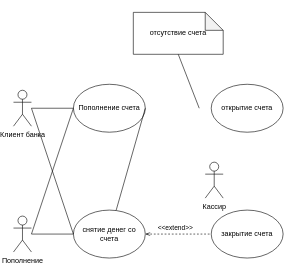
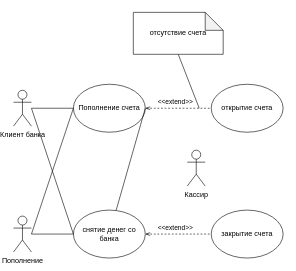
  <mxCell id="0" />
  <mxCell id="1" parent="0" />
  <mxCell id="2" value="Клиент банка" style="shape=umlActor;verticalLabelPosition=bottom;verticalAlign=top;html=1;outlineConnect=0;" vertex="1" parent="1"><mxGeometry x="20" y="150" width="30" height="60" as="geometry" /></mxCell>
  <mxCell id="3" value="Пополнение счета" style="ellipse;whiteSpace=wrap;html=1;" vertex="1" parent="1"><mxGeometry x="120" y="140" width="120" height="80" as="geometry" /></mxCell>
  <mxCell id="4" value="" style="endArrow=none;html=1;rounded=0;entryX=0;entryY=0.5;entryDx=0;entryDy=0;" edge="1" parent="1" source="2" target="3"><mxGeometry width="50" height="50" relative="1" as="geometry"><mxPoint x="170" y="300" as="sourcePoint" /><mxPoint x="220" y="250" as="targetPoint" /></mxGeometry></mxCell>
  <mxCell id="5" value="открытие счета" style="ellipse;whiteSpace=wrap;html=1;" vertex="1" parent="1"><mxGeometry x="350" y="140" width="120" height="80" as="geometry" /></mxCell>
+ <mxCell id="6" value="&amp;lt;&amp;lt;extend&amp;gt;&amp;gt;" style="endArrow=none;dashed=1;html=1;rounded=0;exitX=1;exitY=0.5;exitDx=0;exitDy=0;entryX=0;entryY=0.5;entryDx=0;entryDy=0;strokeWidth=1;targetPerimeterSpacing=0;sourcePerimeterSpacing=0;startArrow=openThin;startFill=0;" edge="1" parent="1" source="3" target="5"><mxGeometry x="-0.091" y="10" width="50" height="50" relative="1" as="geometry"><mxPoint x="240" y="310" as="sourcePoint" /><mxPoint x="290" y="260" as="targetPoint" /><mxPoint as="offset" /></mxGeometry></mxCell>
  <mxCell id="7" value="отсутствие счета" style="shape=note;whiteSpace=wrap;html=1;backgroundOutline=1;darkOpacity=0.05;" vertex="1" parent="1"><mxGeometry x="220" y="20" width="150" height="70" as="geometry" /></mxCell>
  <mxCell id="8" value="" style="endArrow=none;html=1;rounded=0;strokeWidth=1;sourcePerimeterSpacing=0;targetPerimeterSpacing=0;entryX=0.5;entryY=1;entryDx=0;entryDy=0;entryPerimeter=0;" edge="1" parent="1" target="7"><mxGeometry width="50" height="50" relative="1" as="geometry"><mxPoint x="330" y="180" as="sourcePoint" /><mxPoint x="330" y="230" as="targetPoint" /></mxGeometry></mxCell>
- <mxCell id="9" value="снятие денег со счета" style="ellipse;whiteSpace=wrap;html=1;" vertex="1" parent="1"><mxGeometry x="120" y="350" width="120" height="80" as="geometry" /></mxCell>
+ <mxCell id="9" value="снятие денег со банка" style="ellipse;whiteSpace=wrap;html=1;" vertex="1" parent="1"><mxGeometry x="120" y="350" width="120" height="80" as="geometry" /></mxCell>
  <mxCell id="10" value="" style="endArrow=none;html=1;rounded=0;strokeWidth=1;sourcePerimeterSpacing=0;targetPerimeterSpacing=0;exitX=0;exitY=0.5;exitDx=0;exitDy=0;" edge="1" parent="1" source="9"><mxGeometry width="50" height="50" relative="1" as="geometry"><mxPoint x="40" y="340" as="sourcePoint" /><mxPoint x="50" y="180" as="targetPoint" /></mxGeometry></mxCell>
  <mxCell id="11" value="закрытие счета" style="ellipse;whiteSpace=wrap;html=1;" vertex="1" parent="1"><mxGeometry x="350" y="350" width="120" height="80" as="geometry" /></mxCell>
  <mxCell id="12" value="&amp;lt;&amp;lt;extend&amp;gt;&amp;gt;" style="endArrow=none;dashed=1;html=1;rounded=0;exitX=1;exitY=0.5;exitDx=0;exitDy=0;entryX=0;entryY=0.5;entryDx=0;entryDy=0;strokeWidth=1;targetPerimeterSpacing=0;sourcePerimeterSpacing=0;startArrow=openThin;startFill=0;" edge="1" parent="1" source="9" target="11"><mxGeometry x="-0.091" y="10" width="50" height="50" relative="1" as="geometry"><mxPoint x="250" y="190" as="sourcePoint" /><mxPoint x="360" y="190" as="targetPoint" /><mxPoint as="offset" /></mxGeometry></mxCell>
  <mxCell id="13" value="Пополнение" style="shape=umlActor;verticalLabelPosition=bottom;verticalAlign=top;html=1;outlineConnect=0;" vertex="1" parent="1"><mxGeometry x="20" y="360" width="30" height="60" as="geometry" /></mxCell>
  <mxCell id="14" value="" style="endArrow=none;html=1;rounded=0;strokeWidth=1;sourcePerimeterSpacing=0;targetPerimeterSpacing=0;entryX=0;entryY=0.5;entryDx=0;entryDy=0;" edge="1" parent="1" source="13" target="9"><mxGeometry width="50" height="50" relative="1" as="geometry"><mxPoint x="60" y="410" as="sourcePoint" /><mxPoint x="240" y="270" as="targetPoint" /></mxGeometry></mxCell>
  <mxCell id="15" value="" style="endArrow=none;html=1;rounded=0;strokeWidth=1;sourcePerimeterSpacing=0;targetPerimeterSpacing=0;entryX=0;entryY=0.5;entryDx=0;entryDy=0;" edge="1" parent="1" target="3"><mxGeometry width="50" height="50" relative="1" as="geometry"><mxPoint x="50" y="390" as="sourcePoint" /><mxPoint x="160" y="260" as="targetPoint" /></mxGeometry></mxCell>
- <mxCell id="16" value="Кассир" style="shape=umlActor;verticalLabelPosition=bottom;verticalAlign=top;html=1;outlineConnect=0;" vertex="1" parent="1"><mxGeometry x="340" y="270" width="30" height="60" as="geometry" /></mxCell>
+ <mxCell id="16" value="Кассир" style="shape=umlActor;verticalLabelPosition=bottom;verticalAlign=top;html=1;outlineConnect=0;" vertex="1" parent="1"><mxGeometry x="310" y="250" width="30" height="60" as="geometry" /></mxCell>
  <mxCell id="17" value="" style="endArrow=none;html=1;rounded=0;strokeWidth=1;sourcePerimeterSpacing=0;targetPerimeterSpacing=0;exitX=1;exitY=0.5;exitDx=0;exitDy=0;" edge="1" parent="1" source="3" target="9"><mxGeometry width="50" height="50" relative="1" as="geometry"><mxPoint x="200" y="330" as="sourcePoint" /><mxPoint x="250" y="280" as="targetPoint" /></mxGeometry></mxCell>
